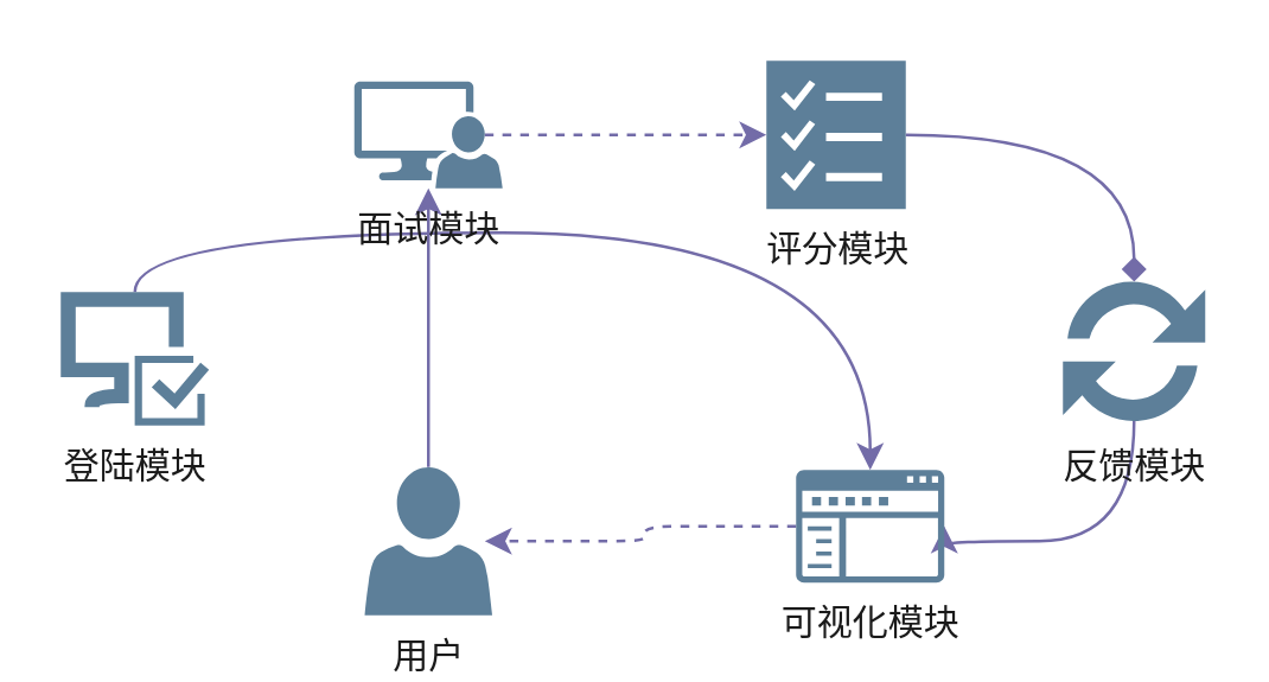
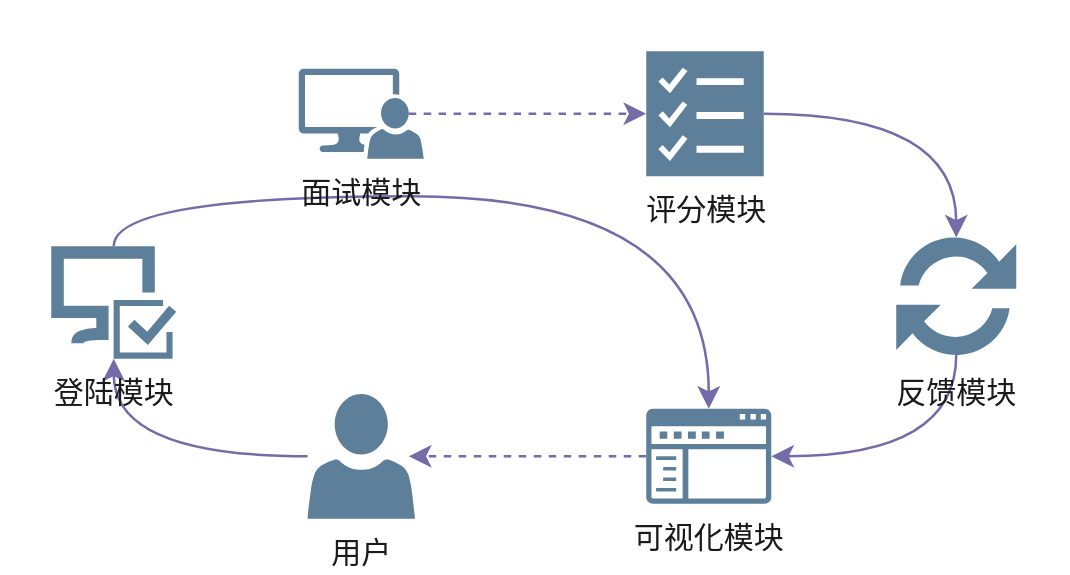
  <mxCell id="0" />
  <mxCell id="1" parent="0" />
- <mxCell id="2" style="edgeStyle=orthogonalEdgeStyle;rounded=1;orthogonalLoop=1;jettySize=auto;html=1;curved=1;labelBackgroundColor=none;strokeColor=#736CA8;fontColor=default;movable=1;resizable=1;rotatable=1;deletable=1;editable=1;locked=0;connectable=1;" edge="1" parent="1" source="13" target="6"><mxGeometry relative="1" as="geometry" /></mxCell>
+ <mxCell id="2" style="edgeStyle=orthogonalEdgeStyle;rounded=1;orthogonalLoop=1;jettySize=auto;html=1;entryX=0.5;entryY=1;entryDx=0;entryDy=0;entryPerimeter=0;curved=1;labelBackgroundColor=none;strokeColor=#736CA8;fontColor=default;movable=1;resizable=1;rotatable=1;deletable=1;editable=1;locked=0;connectable=1;" edge="1" parent="1" source="13" target="4"><mxGeometry relative="1" as="geometry" /></mxCell>
  <mxCell id="3" style="edgeStyle=orthogonalEdgeStyle;rounded=1;orthogonalLoop=1;jettySize=auto;html=1;exitX=0.5;exitY=0;exitDx=0;exitDy=0;exitPerimeter=0;curved=1;labelBackgroundColor=none;strokeColor=#736CA8;fontColor=default;movable=1;resizable=1;rotatable=1;deletable=1;editable=1;locked=0;connectable=1;" edge="1" parent="1" source="4" target="12"><mxGeometry relative="1" as="geometry" /></mxCell>
  <mxCell id="4" value="登陆模块" style="pointerEvents=1;shadow=0;dashed=0;html=1;strokeColor=none;labelPosition=center;verticalLabelPosition=bottom;verticalAlign=top;align=center;fillColor=#5D7F99;shape=mxgraph.mscae.intune.computer_inventory;rounded=1;labelBackgroundColor=none;fontColor=#1A1A1A;movable=1;resizable=1;rotatable=1;deletable=1;editable=1;locked=0;connectable=1;" vertex="1" parent="1"><mxGeometry x="20" y="98" width="50" height="45" as="geometry" /></mxCell>
  <mxCell id="5" style="edgeStyle=orthogonalEdgeStyle;rounded=1;orthogonalLoop=1;jettySize=auto;html=1;exitX=0.88;exitY=0.5;exitDx=0;exitDy=0;exitPerimeter=0;entryX=0;entryY=0.5;entryDx=0;entryDy=0;entryPerimeter=0;curved=1;labelBackgroundColor=none;strokeColor=#736CA8;fontColor=default;movable=1;resizable=1;rotatable=1;deletable=1;editable=1;locked=0;connectable=1;dashed=1;" edge="1" parent="1" source="6" target="8"><mxGeometry relative="1" as="geometry" /></mxCell>
  <mxCell id="6" value="面试模块" style="pointerEvents=1;shadow=0;dashed=0;html=1;strokeColor=none;labelPosition=center;verticalLabelPosition=bottom;verticalAlign=top;align=center;fillColor=#5D7F99;shape=mxgraph.mscae.system_center.admin_console;rounded=1;labelBackgroundColor=none;fontColor=#1A1A1A;movable=1;resizable=1;rotatable=1;deletable=1;editable=1;locked=0;connectable=1;" vertex="1" parent="1"><mxGeometry x="119" y="27" width="50" height="36" as="geometry" /></mxCell>
- <mxCell id="7" style="edgeStyle=orthogonalEdgeStyle;rounded=1;orthogonalLoop=1;jettySize=auto;html=1;exitX=1;exitY=0.5;exitDx=0;exitDy=0;exitPerimeter=0;entryX=0.5;entryY=0.03;entryDx=0;entryDy=0;entryPerimeter=0;curved=1;labelBackgroundColor=none;strokeColor=#736CA8;fontColor=default;movable=1;resizable=1;rotatable=1;deletable=1;editable=1;locked=0;connectable=1;endArrow=diamond;" edge="1" parent="1" source="8" target="10"><mxGeometry relative="1" as="geometry" /></mxCell>
+ <mxCell id="7" style="edgeStyle=orthogonalEdgeStyle;rounded=1;orthogonalLoop=1;jettySize=auto;html=1;exitX=1;exitY=0.5;exitDx=0;exitDy=0;exitPerimeter=0;entryX=0.5;entryY=0.03;entryDx=0;entryDy=0;entryPerimeter=0;curved=1;labelBackgroundColor=none;strokeColor=#736CA8;fontColor=default;movable=1;resizable=1;rotatable=1;deletable=1;editable=1;locked=0;connectable=1;" edge="1" parent="1" source="8" target="10"><mxGeometry relative="1" as="geometry" /></mxCell>
  <mxCell id="8" value="评分模块" style="pointerEvents=1;shadow=0;dashed=0;html=1;strokeColor=none;labelPosition=center;verticalLabelPosition=bottom;verticalAlign=top;align=center;fillColor=#5D7F99;shape=mxgraph.mscae.oms.assessments;rounded=1;labelBackgroundColor=none;fontColor=#1A1A1A;movable=1;resizable=1;rotatable=1;deletable=1;editable=1;locked=0;connectable=1;" vertex="1" parent="1"><mxGeometry x="258" y="20" width="47" height="50" as="geometry" /></mxCell>
  <mxCell id="9" style="edgeStyle=orthogonalEdgeStyle;rounded=1;orthogonalLoop=1;jettySize=auto;html=1;entryX=1;entryY=0.5;entryDx=0;entryDy=0;entryPerimeter=0;exitX=0.5;exitY=0.97;exitDx=0;exitDy=0;exitPerimeter=0;curved=1;labelBackgroundColor=none;strokeColor=#736CA8;fontColor=default;movable=1;resizable=1;rotatable=1;deletable=1;editable=1;locked=0;connectable=1;" edge="1" parent="1" source="10" target="12"><mxGeometry relative="1" as="geometry"><Array as="points"><mxPoint x="382" y="182" /></Array></mxGeometry></mxCell>
  <mxCell id="10" value="反馈模块" style="pointerEvents=1;shadow=0;dashed=0;html=1;strokeColor=none;labelPosition=center;verticalLabelPosition=bottom;verticalAlign=top;align=center;fillColor=#5D7F99;shape=mxgraph.mscae.intune.update;rounded=1;labelBackgroundColor=none;fontColor=#1A1A1A;movable=1;resizable=1;rotatable=1;deletable=1;editable=1;locked=0;connectable=1;" vertex="1" parent="1"><mxGeometry x="358" y="93" width="48" height="50" as="geometry" /></mxCell>
  <mxCell id="11" style="edgeStyle=orthogonalEdgeStyle;rounded=1;orthogonalLoop=1;jettySize=auto;html=1;exitX=0;exitY=0.5;exitDx=0;exitDy=0;exitPerimeter=0;entryX=0.942;entryY=0.5;entryDx=0;entryDy=0;entryPerimeter=0;labelBackgroundColor=none;strokeColor=#736CA8;fontColor=default;movable=1;resizable=1;rotatable=1;deletable=1;editable=1;locked=0;connectable=1;dashed=1;" edge="1" parent="1" source="12" target="13"><mxGeometry relative="1" as="geometry" /></mxCell>
- <mxCell id="12" value="可视化模块" style="pointerEvents=1;shadow=0;dashed=0;html=1;strokeColor=none;labelPosition=center;verticalLabelPosition=bottom;verticalAlign=top;align=center;fillColor=#5D7F99;shape=mxgraph.mscae.intune.company_portal;rounded=1;labelBackgroundColor=none;fontColor=#1A1A1A;movable=1;resizable=1;rotatable=1;deletable=1;editable=1;locked=0;connectable=1;" vertex="1" parent="1"><mxGeometry x="268" y="158" width="50" height="38" as="geometry" /></mxCell>
+ <mxCell id="12" value="可视化模块" style="pointerEvents=1;shadow=0;dashed=0;html=1;strokeColor=none;labelPosition=center;verticalLabelPosition=bottom;verticalAlign=top;align=center;fillColor=#5D7F99;shape=mxgraph.mscae.intune.company_portal;rounded=1;labelBackgroundColor=none;fontColor=#1A1A1A;movable=1;resizable=1;rotatable=1;deletable=1;editable=1;locked=0;connectable=1;" vertex="1" parent="1"><mxGeometry x="258" y="163" width="50" height="38" as="geometry" /></mxCell>
  <mxCell id="13" value="用户" style="pointerEvents=1;shadow=0;dashed=0;html=1;strokeColor=none;labelPosition=center;verticalLabelPosition=bottom;verticalAlign=top;align=center;fillColor=#5D7F99;shape=mxgraph.mscae.intune.account_portal;rounded=1;labelBackgroundColor=none;fontColor=#1A1A1A;movable=1;resizable=1;rotatable=1;deletable=1;editable=1;locked=0;connectable=1;" vertex="1" parent="1"><mxGeometry x="122.5" y="157" width="43" height="50" as="geometry" /></mxCell>
